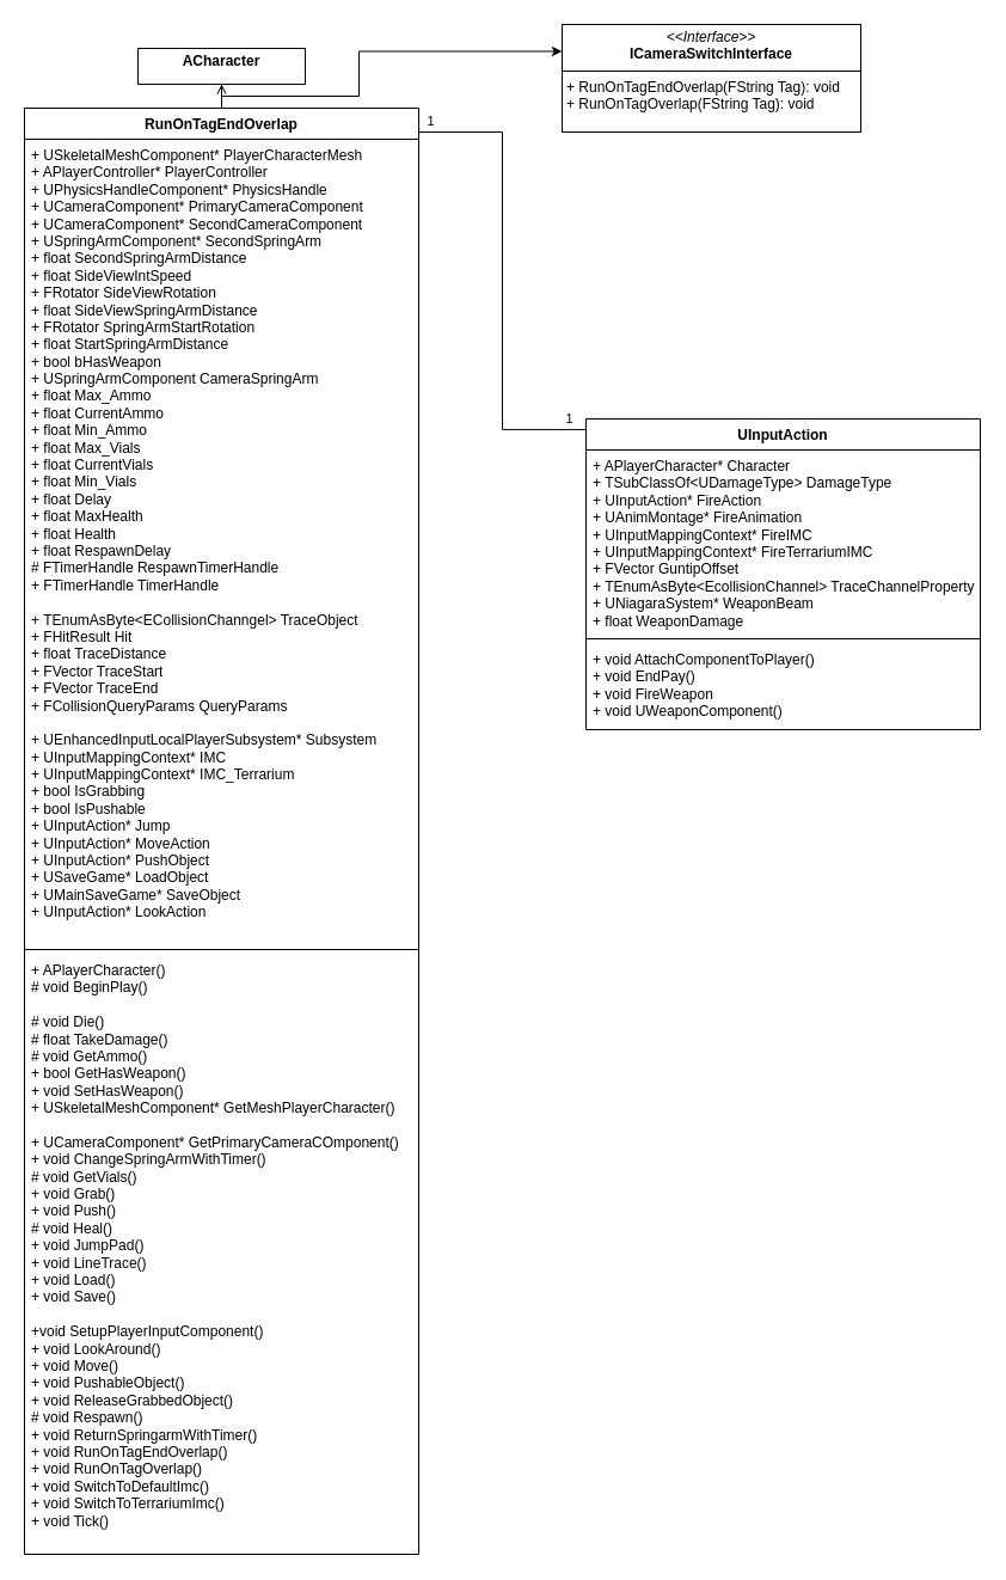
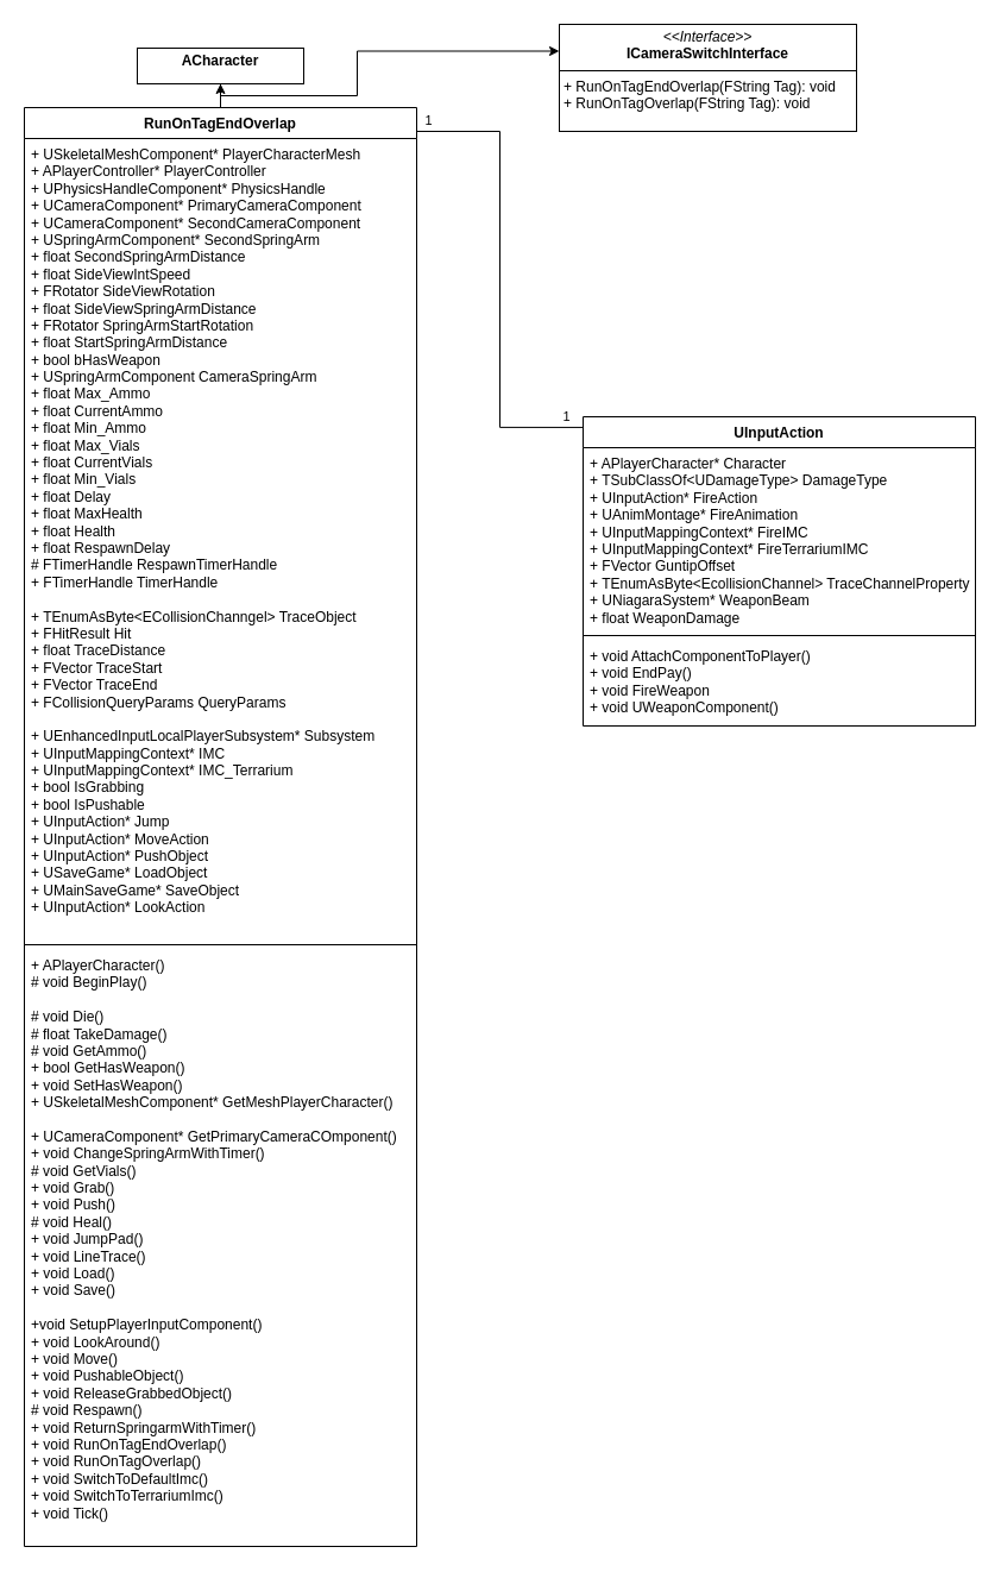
  <mxCell id="0" />
  <mxCell id="1" parent="0" />
- <mxCell id="2" style="edgeStyle=orthogonalEdgeStyle;rounded=0;orthogonalLoop=1;jettySize=auto;html=1;entryX=0.5;entryY=1;entryDx=0;entryDy=0;endArrow=open;" parent="1" source="3" target="15" edge="1"><mxGeometry relative="1" as="geometry"><mxPoint x="240" y="70" as="targetPoint" /><Array as="points" /></mxGeometry></mxCell>
+ <mxCell id="2" style="edgeStyle=orthogonalEdgeStyle;rounded=0;orthogonalLoop=1;jettySize=auto;html=1;entryX=0.5;entryY=1;entryDx=0;entryDy=0;" parent="1" source="3" target="15" edge="1"><mxGeometry relative="1" as="geometry"><mxPoint x="240" y="70" as="targetPoint" /><Array as="points" /></mxGeometry></mxCell>
  <mxCell id="3" value="RunOnTagEndOverlap" style="swimlane;fontStyle=1;align=center;verticalAlign=top;childLayout=stackLayout;horizontal=1;startSize=26;horizontalStack=0;resizeParent=1;resizeParentMax=0;resizeLast=0;collapsible=1;marginBottom=0;whiteSpace=wrap;html=1;" parent="1" vertex="1"><mxGeometry x="20" y="90" width="330" height="1210" as="geometry" /></mxCell>
  <mxCell id="4" value="&lt;div&gt;&lt;span style=&quot;background-color: initial;&quot;&gt;+ USkeletalMeshComponent* PlayerCharacterMesh&lt;/span&gt;&lt;/div&gt;&lt;div&gt;&lt;span style=&quot;background-color: initial;&quot;&gt;+ APlayerController* PlayerController&lt;/span&gt;&lt;/div&gt;&lt;div&gt;+ UPhysicsHandleComponent* PhysicsHandle&lt;/div&gt;&lt;div&gt;+ UCameraComponent* PrimaryCameraComponent&lt;/div&gt;&lt;div&gt;+ UCameraComponent* SecondCameraComponent&lt;/div&gt;&lt;div&gt;+ USpringArmComponent* SecondSpringArm&lt;/div&gt;&lt;div&gt;+ float SecondSpringArmDistance&lt;/div&gt;&lt;div&gt;+ float SideViewIntSpeed&amp;nbsp;&lt;/div&gt;&lt;div&gt;+ FRotator SideViewRotation&lt;/div&gt;&lt;div&gt;+ float SideViewSpringArmDistance&lt;/div&gt;&lt;div&gt;+ FRotator SpringArmStartRotation&lt;/div&gt;&lt;div&gt;+ float StartSpringArmDistance&lt;/div&gt;&lt;span style=&quot;background-color: initial;&quot;&gt;+ bool bHasWeapon&lt;/span&gt;&lt;div&gt;+ USpringArmComponent CameraSpringArm&lt;/div&gt;&lt;div&gt;+ float Max_Ammo&lt;/div&gt;&lt;div&gt;+ float CurrentAmmo&lt;/div&gt;&lt;div&gt;+ float Min_Ammo&lt;/div&gt;&lt;div&gt;&lt;div&gt;+ float Max_Vials&lt;/div&gt;&lt;div&gt;+ float CurrentVials&lt;/div&gt;&lt;/div&gt;&lt;div&gt;+ float Min_Vials&lt;/div&gt;&lt;div&gt;+ float Delay&lt;/div&gt;&lt;div&gt;+ float MaxHealth&lt;/div&gt;&lt;div&gt;+ float Health&lt;/div&gt;&lt;div&gt;+ float RespawnDelay&lt;/div&gt;&lt;div&gt;# FTimerHandle RespawnTimerHandle&lt;/div&gt;&lt;div&gt;+ FTimerHandle TimerHandle&lt;/div&gt;&lt;div&gt;&lt;br&gt;&lt;/div&gt;&lt;div&gt;+ TEnumAsByte&amp;lt;ECollisionChanngel&amp;gt; TraceObject&lt;/div&gt;&lt;div&gt;+ FHitResult Hit&lt;/div&gt;&lt;div&gt;+ float TraceDistance&lt;/div&gt;&lt;div&gt;+ FVector TraceStart&lt;/div&gt;&lt;div&gt;+ FVector TraceEnd&lt;/div&gt;&lt;div&gt;+ FCollisionQueryParams QueryParams&lt;/div&gt;&lt;div&gt;&lt;br&gt;&lt;/div&gt;&lt;div&gt;+ UEnhancedInputLocalPlayerSubsystem* Subsystem&lt;/div&gt;&lt;div&gt;+ UInputMappingContext* IMC&lt;/div&gt;&lt;div&gt;+ UInputMappingContext* IMC_Terrarium&lt;/div&gt;&lt;div&gt;+ bool IsGrabbing&lt;/div&gt;&lt;div&gt;+ bool IsPushable&lt;/div&gt;&lt;div&gt;+ UInputAction* Jump&lt;/div&gt;&lt;div&gt;+ UInputAction* MoveAction&lt;/div&gt;&lt;div&gt;+ UInputAction* PushObject&lt;/div&gt;&lt;div&gt;+ USaveGame* LoadObject&lt;/div&gt;&lt;div&gt;+ UMainSaveGame* SaveObject&lt;/div&gt;&lt;div&gt;+ UInputAction* LookAction&lt;/div&gt;&lt;div&gt;&lt;br&gt;&lt;/div&gt;" style="text;strokeColor=none;fillColor=none;align=left;verticalAlign=top;spacingLeft=4;spacingRight=4;overflow=hidden;rotatable=0;points=[[0,0.5],[1,0.5]];portConstraint=eastwest;whiteSpace=wrap;html=1;" parent="3" vertex="1"><mxGeometry y="26" width="330" height="674" as="geometry" /></mxCell>
  <mxCell id="5" value="" style="line;strokeWidth=1;fillColor=none;align=left;verticalAlign=middle;spacingTop=-1;spacingLeft=3;spacingRight=3;rotatable=0;labelPosition=right;points=[];portConstraint=eastwest;strokeColor=inherit;" parent="3" vertex="1"><mxGeometry y="700" width="330" height="8" as="geometry" /></mxCell>
  <mxCell id="6" value="&lt;div&gt;+ APlayerCharacter()&lt;/div&gt;&lt;div&gt;# void BeginPlay()&lt;/div&gt;&lt;div&gt;&lt;br&gt;&lt;/div&gt;&lt;div&gt;# void Die()&lt;/div&gt;&lt;div&gt;# float TakeDamage()&lt;/div&gt;&lt;div&gt;# void GetAmmo()&lt;/div&gt;&lt;div&gt;+ bool GetHasWeapon()&lt;/div&gt;&lt;div&gt;+ void SetHasWeapon()&lt;/div&gt;&lt;div&gt;+ USkeletalMeshComponent* GetMeshPlayerCharacter()&lt;/div&gt;&lt;div&gt;&lt;br&gt;&lt;/div&gt;&lt;div&gt;+ UCameraComponent* GetPrimaryCameraCOmponent()&lt;/div&gt;&lt;div&gt;+ void ChangeSpringArmWithTimer()&lt;br&gt;&lt;/div&gt;&lt;div&gt;# void GetVials()&lt;/div&gt;&lt;div&gt;+ void Grab()&lt;/div&gt;&lt;div&gt;+ void Push()&lt;/div&gt;&lt;div&gt;# void Heal()&lt;/div&gt;&lt;div&gt;+ void JumpPad()&lt;/div&gt;&lt;div&gt;+ void LineTrace()&lt;/div&gt;&lt;div&gt;+ void Load()&lt;/div&gt;&lt;div&gt;+ void Save()&lt;/div&gt;&lt;div&gt;&lt;br&gt;&lt;/div&gt;&lt;div&gt;+void SetupPlayerInputComponent()&lt;/div&gt;&lt;div&gt;+ void LookAround()&lt;/div&gt;&lt;div&gt;+ void Move()&lt;/div&gt;&lt;div&gt;+ void PushableObject()&lt;/div&gt;&lt;div&gt;+ void ReleaseGrabbedObject()&lt;/div&gt;&lt;div&gt;# void Respawn()&lt;/div&gt;&lt;div&gt;+ void ReturnSpringarmWithTimer()&lt;/div&gt;&lt;div&gt;+ void RunOnTagEndOverlap()&lt;/div&gt;&lt;div&gt;+ void RunOnTagOverlap()&lt;/div&gt;&lt;div&gt;+ void SwitchToDefaultImc()&lt;/div&gt;&lt;div&gt;+ void SwitchToTerrariumImc()&lt;/div&gt;&lt;div&gt;+ void Tick()&lt;/div&gt;" style="text;strokeColor=none;fillColor=none;align=left;verticalAlign=top;spacingLeft=4;spacingRight=4;overflow=hidden;rotatable=0;points=[[0,0.5],[1,0.5]];portConstraint=eastwest;whiteSpace=wrap;html=1;" parent="3" vertex="1"><mxGeometry y="708" width="330" height="502" as="geometry" /></mxCell>
  <mxCell id="7" value="UInputAction" style="swimlane;fontStyle=1;align=center;verticalAlign=top;childLayout=stackLayout;horizontal=1;startSize=26;horizontalStack=0;resizeParent=1;resizeParentMax=0;resizeLast=0;collapsible=1;marginBottom=0;whiteSpace=wrap;html=1;" parent="1" vertex="1"><mxGeometry x="490" y="350" width="330" height="260" as="geometry" /></mxCell>
  <mxCell id="8" value="+ APlayerCharacter* Character&lt;div&gt;+ TSubClassOf&amp;lt;UDamageType&amp;gt; DamageType&lt;/div&gt;&lt;div&gt;+ UInputAction* FireAction&lt;br&gt;&lt;div&gt;+ UAnimMontage* FireAnimation&lt;/div&gt;&lt;/div&gt;&lt;div&gt;+ UInputMappingContext* FireIMC&lt;/div&gt;&lt;div&gt;+ UInputMappingContext* FireTerrariumIMC&lt;/div&gt;&lt;div&gt;+ FVector GuntipOffset&lt;/div&gt;&lt;div&gt;+ TEnumAsByte&amp;lt;EcollisionChannel&amp;gt; TraceChannelProperty&lt;/div&gt;&lt;div&gt;+ UNiagaraSystem* WeaponBeam&lt;/div&gt;&lt;div&gt;+ float WeaponDamage&lt;/div&gt;" style="text;strokeColor=none;fillColor=none;align=left;verticalAlign=top;spacingLeft=4;spacingRight=4;overflow=hidden;rotatable=0;points=[[0,0.5],[1,0.5]];portConstraint=eastwest;whiteSpace=wrap;html=1;" parent="7" vertex="1"><mxGeometry y="26" width="330" height="154" as="geometry" /></mxCell>
  <mxCell id="9" value="" style="line;strokeWidth=1;fillColor=none;align=left;verticalAlign=middle;spacingTop=-1;spacingLeft=3;spacingRight=3;rotatable=0;labelPosition=right;points=[];portConstraint=eastwest;strokeColor=inherit;" parent="7" vertex="1"><mxGeometry y="180" width="330" height="8" as="geometry" /></mxCell>
  <mxCell id="10" value="+ void AttachComponentToPlayer()&lt;div&gt;+ void EndPay()&lt;/div&gt;&lt;div&gt;+ void FireWeapon&lt;/div&gt;&lt;div&gt;+ void UWeaponComponent()&lt;/div&gt;" style="text;strokeColor=none;fillColor=none;align=left;verticalAlign=top;spacingLeft=4;spacingRight=4;overflow=hidden;rotatable=0;points=[[0,0.5],[1,0.5]];portConstraint=eastwest;whiteSpace=wrap;html=1;" parent="7" vertex="1"><mxGeometry y="188" width="330" height="72" as="geometry" /></mxCell>
  <mxCell id="11" style="edgeStyle=orthogonalEdgeStyle;rounded=0;orthogonalLoop=1;jettySize=auto;html=1;endArrow=none;endFill=0;" parent="1" edge="1"><mxGeometry relative="1" as="geometry"><mxPoint x="490" y="358.947" as="sourcePoint" /><mxPoint x="350" y="100" as="targetPoint" /><Array as="points"><mxPoint x="420" y="359" /><mxPoint x="420" y="110" /><mxPoint x="350" y="110" /></Array></mxGeometry></mxCell>
  <mxCell id="12" value="1" style="edgeLabel;html=1;align=center;verticalAlign=middle;resizable=0;points=[];" parent="11" vertex="1" connectable="0"><mxGeometry x="-0.93" y="3" relative="1" as="geometry"><mxPoint y="-12" as="offset" /></mxGeometry></mxCell>
  <mxCell id="13" value="1" style="edgeLabel;html=1;align=center;verticalAlign=middle;resizable=0;points=[];" parent="11" vertex="1" connectable="0"><mxGeometry x="0.914" y="2" relative="1" as="geometry"><mxPoint x="3" y="-12" as="offset" /></mxGeometry></mxCell>
  <mxCell id="14" value="&lt;p style=&quot;margin:0px;margin-top:4px;text-align:center;&quot;&gt;&lt;i&gt;&amp;lt;&amp;lt;Interface&amp;gt;&amp;gt;&lt;/i&gt;&lt;br&gt;&lt;b&gt;ICameraSwitchInterface&lt;/b&gt;&lt;/p&gt;&lt;hr size=&quot;1&quot; style=&quot;border-style:solid;&quot;&gt;&lt;p style=&quot;margin:0px;margin-left:4px;&quot;&gt;+ RunOnTagEndOverlap(FString Tag): void&lt;br&gt;+ RunOnTagOverlap(FString Tag): void&lt;/p&gt;" style="verticalAlign=top;align=left;overflow=fill;html=1;whiteSpace=wrap;" parent="1" vertex="1"><mxGeometry x="470" y="20" width="250" height="90" as="geometry" /></mxCell>
  <mxCell id="15" value="&lt;p style=&quot;margin:0px;margin-top:4px;text-align:center;&quot;&gt;&lt;b&gt;ACharacter&lt;/b&gt;&lt;/p&gt;&lt;div style=&quot;height:2px;&quot;&gt;&lt;/div&gt;" style="verticalAlign=top;align=left;overflow=fill;html=1;whiteSpace=wrap;" parent="1" vertex="1"><mxGeometry x="115" y="40" width="140" height="30" as="geometry" /></mxCell>
  <mxCell id="16" style="edgeStyle=orthogonalEdgeStyle;rounded=0;orthogonalLoop=1;jettySize=auto;html=1;entryX=0;entryY=0.25;entryDx=0;entryDy=0;exitX=0.5;exitY=0;exitDx=0;exitDy=0;" parent="1" source="3" target="14" edge="1"><mxGeometry relative="1" as="geometry"><mxPoint x="500" y="690" as="targetPoint" /><Array as="points"><mxPoint x="185" y="80" /><mxPoint x="300" y="80" /><mxPoint x="300" y="43" /></Array></mxGeometry></mxCell>
